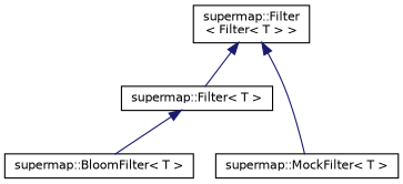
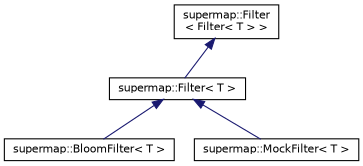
  digraph {
    rankdir=TB
    node [color=black fillcolor=white fontname=Helvetica fontsize=10 shape=record style=filled]
    edge [color=midnightblue dir=back fontname=Helvetica fontsize=10 labelfontname=Helvetica labelfontsize=10 style=solid]
    n1 [height=0.2 label="supermap::Filter\l\< Filter\< T \> \>" width=0.4]
    n2 [height=0.2 label="supermap::Filter\< T \>" width=0.4]
    n3 [height=0.2 label="supermap::BloomFilter\< T \>" width=0.4]
    n4 [height=0.2 label="supermap::MockFilter\< T \>" width=0.4]
    n1 -> n2
    n2 -> n3
-   n1 -> n4
+   n2 -> n4
  }
